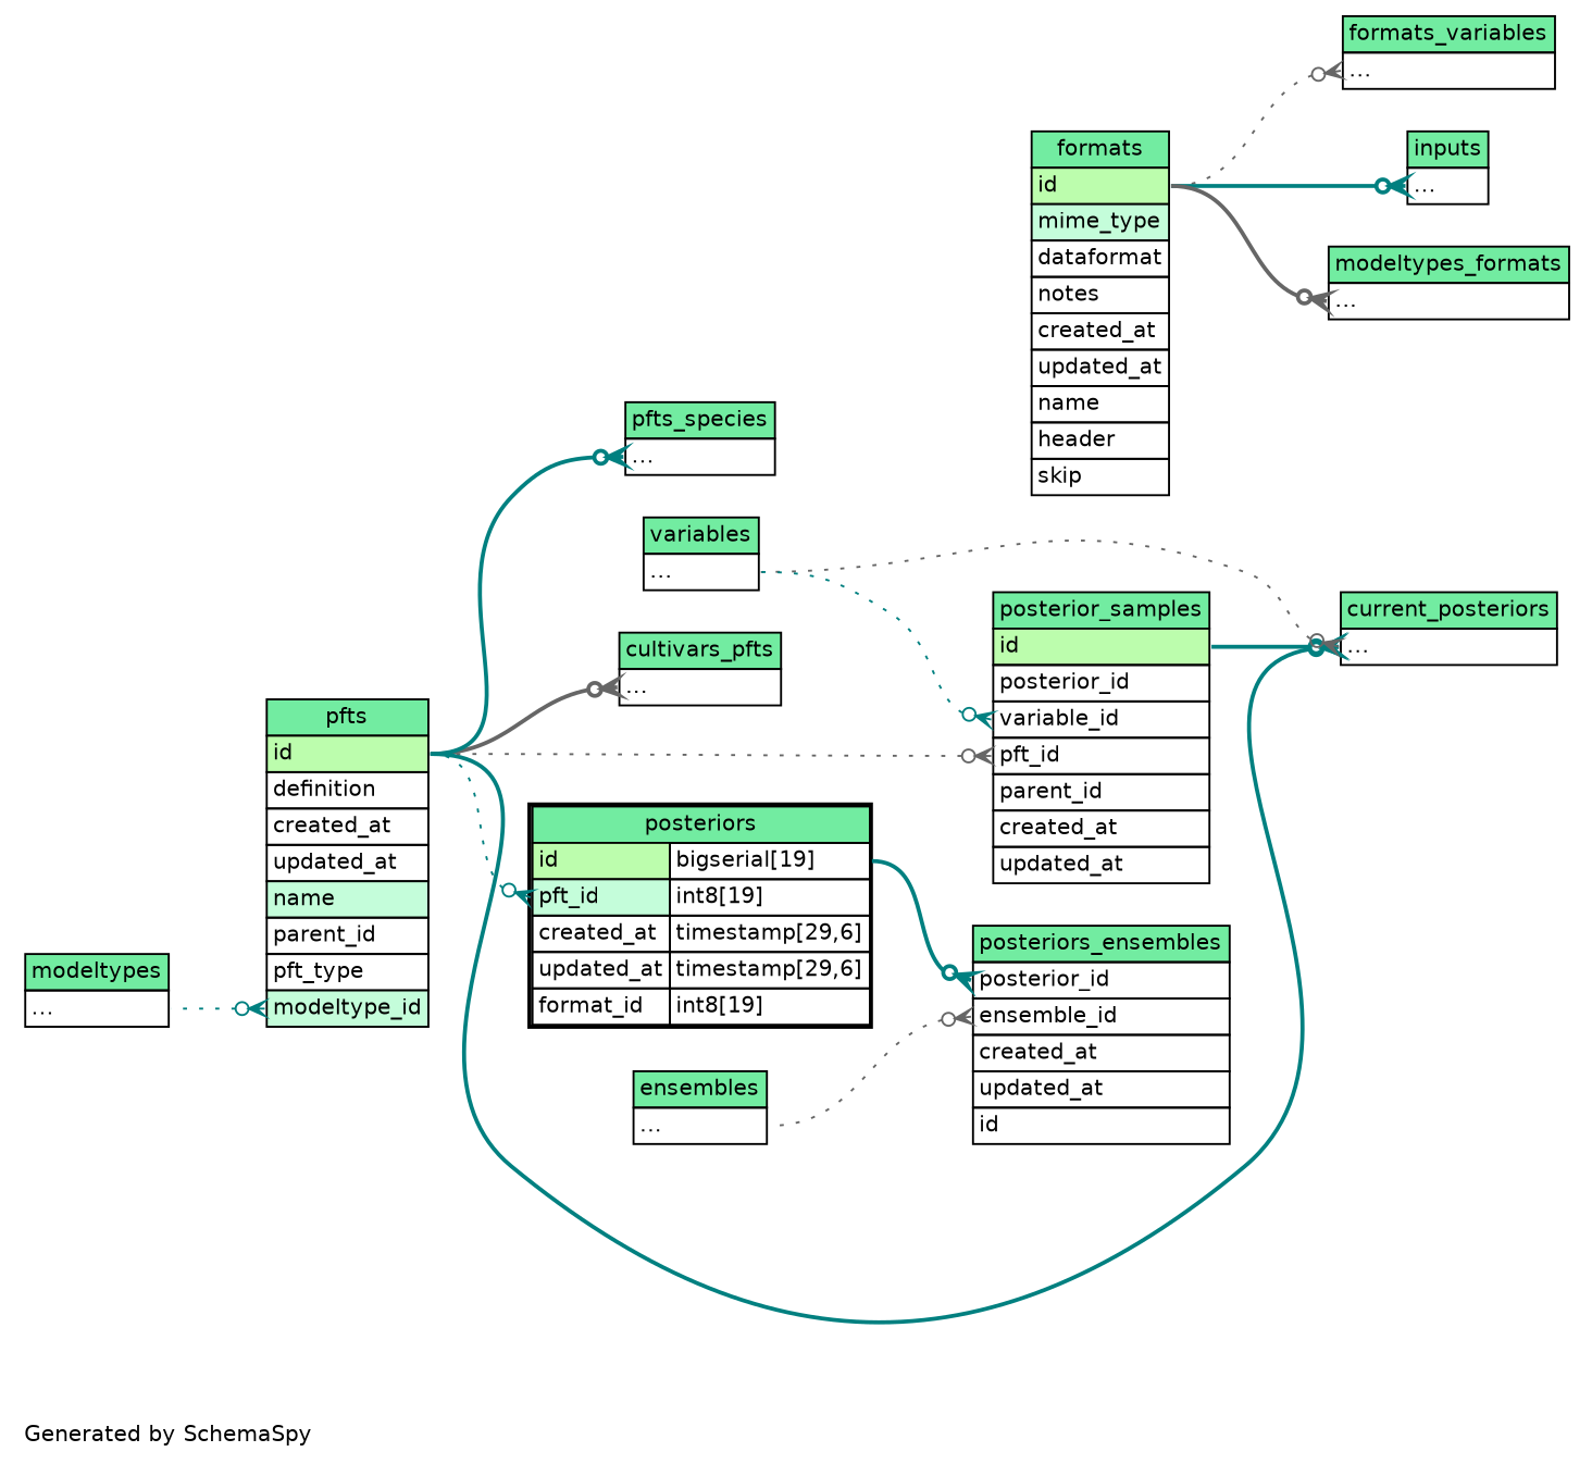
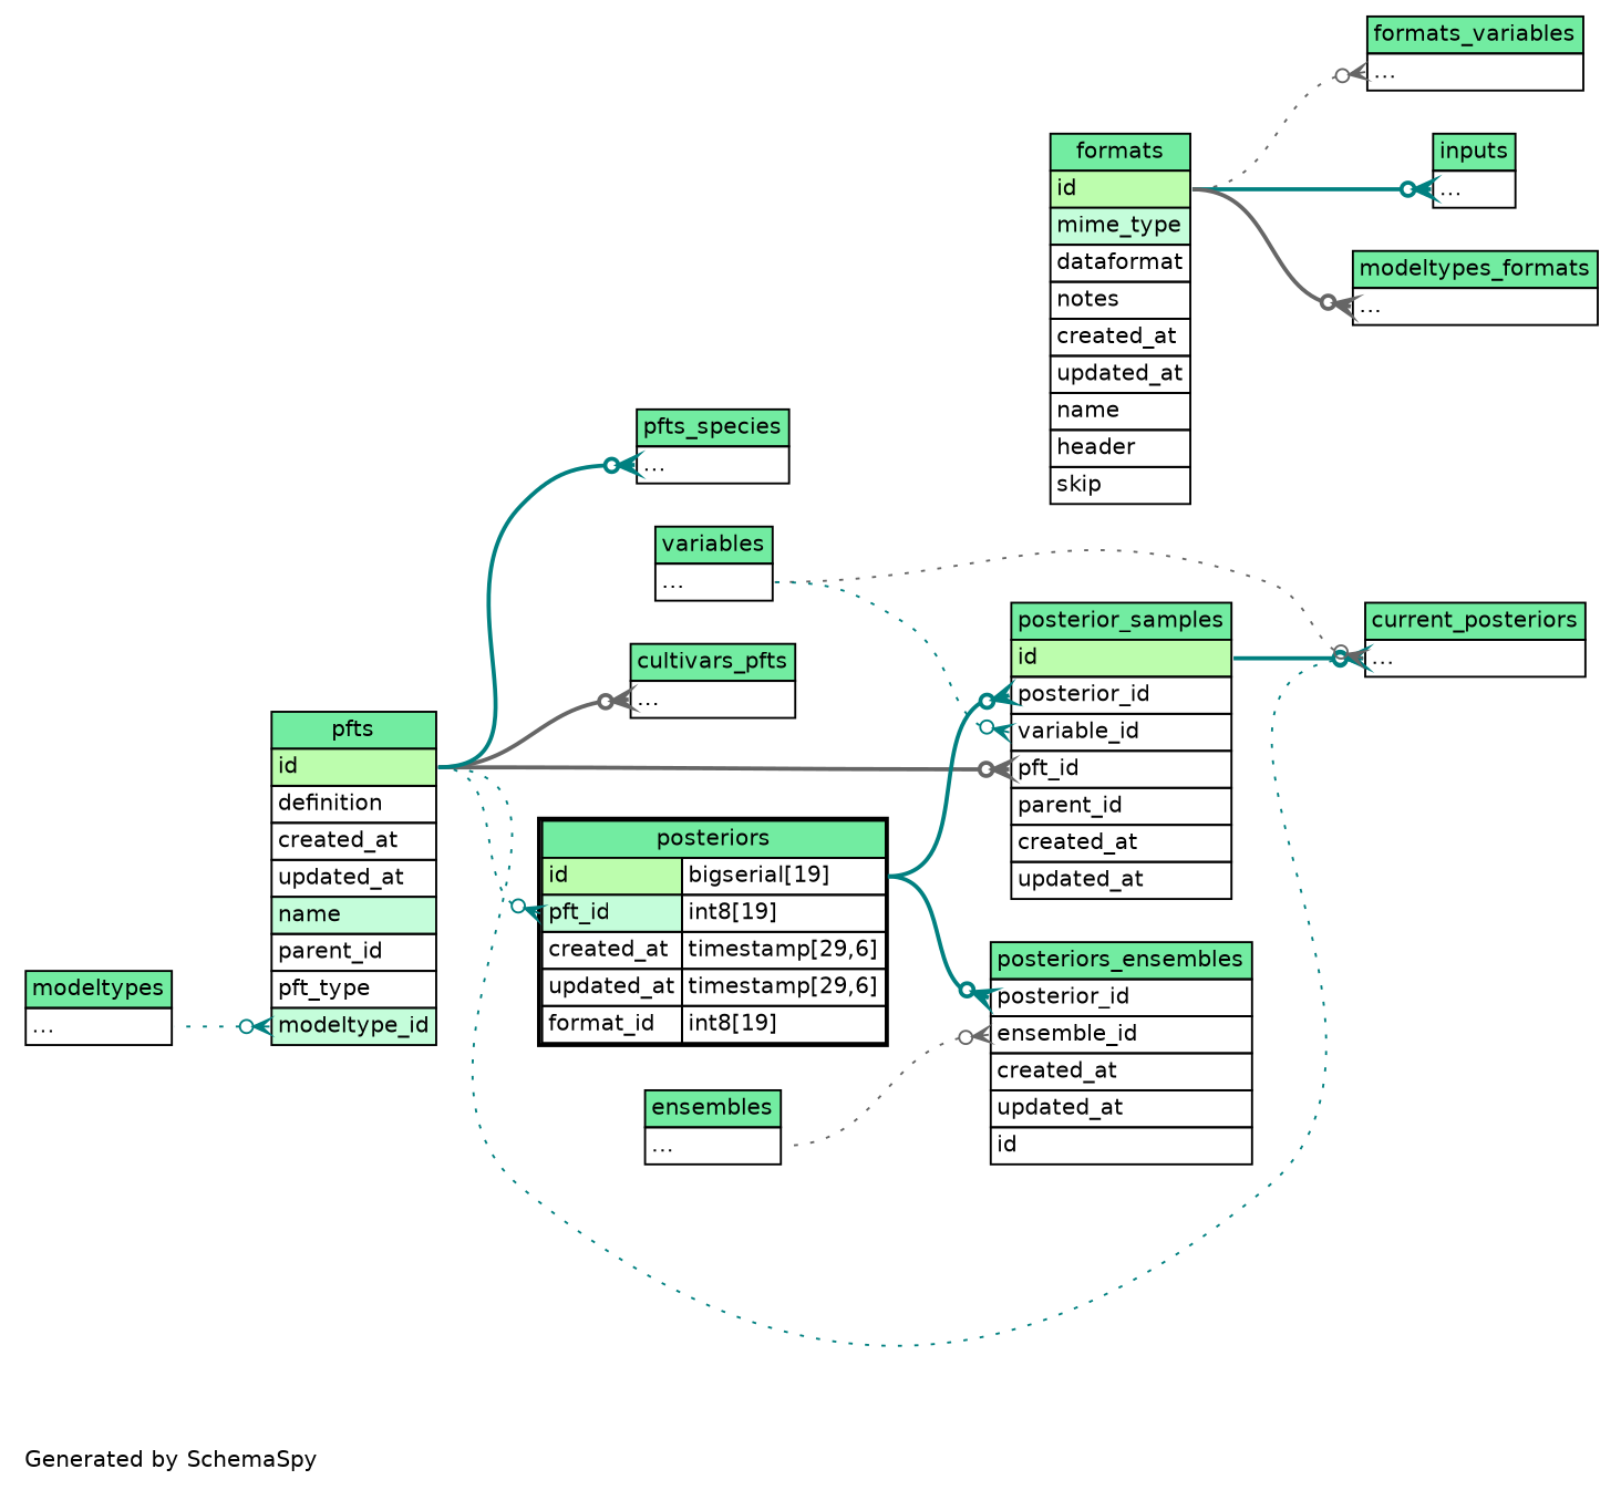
  digraph {
    bgcolor="#ffffff"
    fontname=Helvetica
    fontsize=11
    label="\nGenerated by SchemaSpy"
    labeljust=l
    nodesep=0.18
    rankdir=RL
    ranksep=0.46
    node [fontname=Helvetica fontsize=11 shape=plaintext]
    edge [arrowhead=none arrowsize=0.8 arrowtail=crowodot color=teal dir=back headport="id:e" style=bold tailport="elipses:w"]
    n1 [label=<     <TABLE BORDER="0" CELLBORDER="1" CELLSPACING="0" BGCOLOR="#FFFFFF">       <TR><TD COLSPAN="4" BGCOLOR="#72ECA1" ALIGN="CENTER">cultivars_pfts</TD></TR>       <TR><TD PORT="elipses" COLSPAN="4" ALIGN="LEFT">...</TD></TR>     </TABLE>>]
    n2 [label=<     <TABLE BORDER="0" CELLBORDER="1" CELLSPACING="0" BGCOLOR="#FFFFFF">       <TR><TD COLSPAN="4" BGCOLOR="#72ECA1" ALIGN="CENTER">pfts</TD></TR>       <TR><TD PORT="id" COLSPAN="4" BGCOLOR="#bcfdad !important" ALIGN="LEFT">id</TD></TR>       <TR><TD PORT="definition" COLSPAN="4" ALIGN="LEFT">definition</TD></TR>       <TR><TD PORT="created_at" COLSPAN="4" ALIGN="LEFT">created_at</TD></TR>       <TR><TD PORT="updated_at" COLSPAN="4" ALIGN="LEFT">updated_at</TD></TR>       <TR><TD PORT="name" COLSPAN="4" BGCOLOR="#c4fdda !important" ALIGN="LEFT">name</TD></TR>       <TR><TD PORT="parent_id" COLSPAN="4" ALIGN="LEFT">parent_id</TD></TR>       <TR><TD PORT="pft_type" COLSPAN="4" ALIGN="LEFT">pft_type</TD></TR>       <TR><TD PORT="modeltype_id" COLSPAN="4" BGCOLOR="#c4fdda !important" ALIGN="LEFT">modeltype_id</TD></TR>     </TABLE>>]
    n3 [label=<     <TABLE BORDER="0" CELLBORDER="1" CELLSPACING="0" BGCOLOR="#FFFFFF">       <TR><TD COLSPAN="4" BGCOLOR="#72ECA1" ALIGN="CENTER">modeltypes</TD></TR>       <TR><TD PORT="elipses" COLSPAN="4" ALIGN="LEFT">...</TD></TR>     </TABLE>>]
    n4 [label=<     <TABLE BORDER="0" CELLBORDER="1" CELLSPACING="0" BGCOLOR="#FFFFFF">       <TR><TD COLSPAN="4" BGCOLOR="#72ECA1" ALIGN="CENTER">current_posteriors</TD></TR>       <TR><TD PORT="elipses" COLSPAN="4" ALIGN="LEFT">...</TD></TR>     </TABLE>>]
    n5 [label=<     <TABLE BORDER="0" CELLBORDER="1" CELLSPACING="0" BGCOLOR="#FFFFFF">       <TR><TD COLSPAN="4" BGCOLOR="#72ECA1" ALIGN="CENTER">posterior_samples</TD></TR>       <TR><TD PORT="id" COLSPAN="4" BGCOLOR="#bcfdad !important" ALIGN="LEFT">id</TD></TR>       <TR><TD PORT="posterior_id" COLSPAN="4" ALIGN="LEFT">posterior_id</TD></TR>       <TR><TD PORT="variable_id" COLSPAN="4" ALIGN="LEFT">variable_id</TD></TR>       <TR><TD PORT="pft_id" COLSPAN="4" ALIGN="LEFT">pft_id</TD></TR>       <TR><TD PORT="parent_id" COLSPAN="4" ALIGN="LEFT">parent_id</TD></TR>       <TR><TD PORT="created_at" COLSPAN="4" ALIGN="LEFT">created_at</TD></TR>       <TR><TD PORT="updated_at" COLSPAN="4" ALIGN="LEFT">updated_at</TD></TR>     </TABLE>>]
    n6 [label=<     <TABLE BORDER="0" CELLBORDER="1" CELLSPACING="0" BGCOLOR="#FFFFFF">       <TR><TD COLSPAN="4" BGCOLOR="#72ECA1" ALIGN="CENTER">variables</TD></TR>       <TR><TD PORT="elipses" COLSPAN="4" ALIGN="LEFT">...</TD></TR>     </TABLE>>]
    n7 [label=<     <TABLE BORDER="2" CELLBORDER="1" CELLSPACING="0" BGCOLOR="#FFFFFF">       <TR><TD COLSPAN="4" BGCOLOR="#72ECA1" ALIGN="CENTER">posteriors</TD></TR>       <TR><TD PORT="id" COLSPAN="3" BGCOLOR="#bcfdad !important" ALIGN="LEFT">id</TD><TD PORT="id.type" ALIGN="LEFT">bigserial[19]</TD></TR>       <TR><TD PORT="pft_id" COLSPAN="3" BGCOLOR="#c4fdda !important" ALIGN="LEFT">pft_id</TD><TD PORT="pft_id.type" ALIGN="LEFT">int8[19]</TD></TR>       <TR><TD PORT="created_at" COLSPAN="3" ALIGN="LEFT">created_at</TD><TD PORT="created_at.type" ALIGN="LEFT">timestamp[29,6]</TD></TR>       <TR><TD PORT="updated_at" COLSPAN="3" ALIGN="LEFT">updated_at</TD><TD PORT="updated_at.type" ALIGN="LEFT">timestamp[29,6]</TD></TR>       <TR><TD PORT="format_id" COLSPAN="3" ALIGN="LEFT">format_id</TD><TD PORT="format_id.type" ALIGN="LEFT">int8[19]</TD></TR>     </TABLE>>]
    n8 [label=<     <TABLE BORDER="0" CELLBORDER="1" CELLSPACING="0" BGCOLOR="#FFFFFF">       <TR><TD COLSPAN="4" BGCOLOR="#72ECA1" ALIGN="CENTER">formats_variables</TD></TR>       <TR><TD PORT="elipses" COLSPAN="4" ALIGN="LEFT">...</TD></TR>     </TABLE>>]
    n9 [label=<     <TABLE BORDER="0" CELLBORDER="1" CELLSPACING="0" BGCOLOR="#FFFFFF">       <TR><TD COLSPAN="4" BGCOLOR="#72ECA1" ALIGN="CENTER">formats</TD></TR>       <TR><TD PORT="id" COLSPAN="4" BGCOLOR="#bcfdad !important" ALIGN="LEFT">id</TD></TR>       <TR><TD PORT="mime_type" COLSPAN="4" BGCOLOR="#c4fdda !important" ALIGN="LEFT">mime_type</TD></TR>       <TR><TD PORT="dataformat" COLSPAN="4" ALIGN="LEFT">dataformat</TD></TR>       <TR><TD PORT="notes" COLSPAN="4" ALIGN="LEFT">notes</TD></TR>       <TR><TD PORT="created_at" COLSPAN="4" ALIGN="LEFT">created_at</TD></TR>       <TR><TD PORT="updated_at" COLSPAN="4" ALIGN="LEFT">updated_at</TD></TR>       <TR><TD PORT="name" COLSPAN="4" ALIGN="LEFT">name</TD></TR>       <TR><TD PORT="header" COLSPAN="4" ALIGN="LEFT">header</TD></TR>       <TR><TD PORT="skip" COLSPAN="4" ALIGN="LEFT">skip</TD></TR>     </TABLE>>]
    n10 [label=<     <TABLE BORDER="0" CELLBORDER="1" CELLSPACING="0" BGCOLOR="#FFFFFF">       <TR><TD COLSPAN="4" BGCOLOR="#72ECA1" ALIGN="CENTER">inputs</TD></TR>       <TR><TD PORT="elipses" COLSPAN="4" ALIGN="LEFT">...</TD></TR>     </TABLE>>]
    n11 [label=<     <TABLE BORDER="0" CELLBORDER="1" CELLSPACING="0" BGCOLOR="#FFFFFF">       <TR><TD COLSPAN="4" BGCOLOR="#72ECA1" ALIGN="CENTER">modeltypes_formats</TD></TR>       <TR><TD PORT="elipses" COLSPAN="4" ALIGN="LEFT">...</TD></TR>     </TABLE>>]
    n12 [label=<     <TABLE BORDER="0" CELLBORDER="1" CELLSPACING="0" BGCOLOR="#FFFFFF">       <TR><TD COLSPAN="4" BGCOLOR="#72ECA1" ALIGN="CENTER">pfts_species</TD></TR>       <TR><TD PORT="elipses" COLSPAN="4" ALIGN="LEFT">...</TD></TR>     </TABLE>>]
    n13 [label=<     <TABLE BORDER="0" CELLBORDER="1" CELLSPACING="0" BGCOLOR="#FFFFFF">       <TR><TD COLSPAN="4" BGCOLOR="#72ECA1" ALIGN="CENTER">posteriors_ensembles</TD></TR>       <TR><TD PORT="posterior_id" COLSPAN="4" ALIGN="LEFT">posterior_id</TD></TR>       <TR><TD PORT="ensemble_id" COLSPAN="4" ALIGN="LEFT">ensemble_id</TD></TR>       <TR><TD PORT="created_at" COLSPAN="4" ALIGN="LEFT">created_at</TD></TR>       <TR><TD PORT="updated_at" COLSPAN="4" ALIGN="LEFT">updated_at</TD></TR>       <TR><TD PORT="id" COLSPAN="4" ALIGN="LEFT">id</TD></TR>     </TABLE>>]
    n14 [label=<     <TABLE BORDER="0" CELLBORDER="1" CELLSPACING="0" BGCOLOR="#FFFFFF">       <TR><TD COLSPAN="4" BGCOLOR="#72ECA1" ALIGN="CENTER">ensembles</TD></TR>       <TR><TD PORT="elipses" COLSPAN="4" ALIGN="LEFT">...</TD></TR>     </TABLE>>]
    n1 -> n2 [color=gray40]
    n2 -> n3 [headport="elipses:e" style=dotted tailport="modeltype_id:w"]
-   n4 -> n2
+   n4 -> n2 [style=dotted]
    n4 -> n5
    n4 -> n6 [color=gray40 headport="elipses:e" style=dotted]
-   n5 -> n2 [color=gray40 style=dotted tailport="pft_id:w"]
+   n5 -> n2 [color=gray40 tailport="pft_id:w"]
    n5 -> n6 [headport="elipses:e" style=dotted tailport="variable_id:w"]
+   n5 -> n7 [headport="id.type:e" tailport="posterior_id:w"]
    n7 -> n2 [style=dotted tailport="pft_id:w"]
    n8 -> n9 [color=gray40 style=dotted]
    n10 -> n9
    n11 -> n9 [color=gray40]
    n12 -> n2
    n13 -> n7 [headport="id.type:e" tailport="posterior_id:w"]
    n13 -> n14 [color=gray40 headport="elipses:e" style=dotted tailport="ensemble_id:w"]
  }
